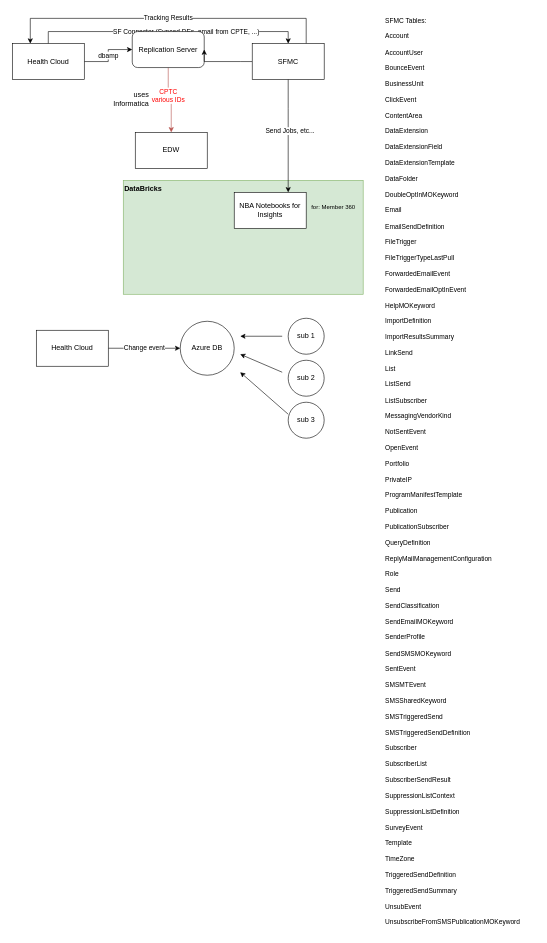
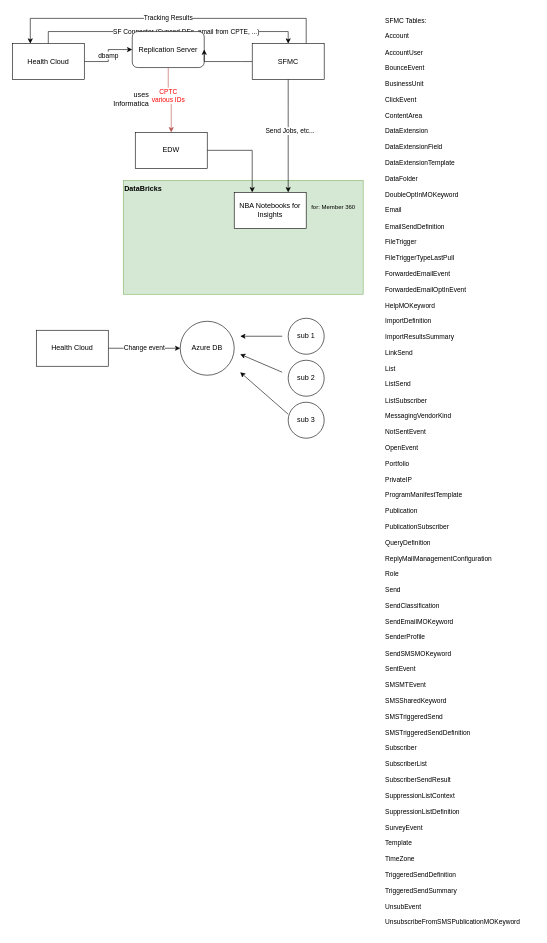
  <mxCell id="0" />
  <mxCell id="1" parent="0" />
  <mxCell id="2" value="DataBricks" style="whiteSpace=wrap;html=1;align=left;verticalAlign=top;fontStyle=1;fillColor=#d5e8d4;strokeColor=#82b366;" vertex="1" parent="1"><mxGeometry x="205" y="300" width="400" height="190" as="geometry" /></mxCell>
  <mxCell id="3" value="dbamp" style="edgeStyle=orthogonalEdgeStyle;rounded=0;orthogonalLoop=1;jettySize=auto;html=1;" edge="1" parent="1" source="5" target="7"><mxGeometry relative="1" as="geometry" /></mxCell>
  <mxCell id="4" value="SF Connector (Synced DEs, email from CPTE, ...)" style="edgeStyle=orthogonalEdgeStyle;rounded=0;orthogonalLoop=1;jettySize=auto;html=1;entryX=0.5;entryY=0;entryDx=0;entryDy=0;" edge="1" parent="1" source="5" target="10"><mxGeometry x="0.135" relative="1" as="geometry"><Array as="points"><mxPoint x="80" y="52" /><mxPoint x="480" y="52" /></Array><mxPoint as="offset" /></mxGeometry></mxCell>
  <mxCell id="5" value="Health Cloud" style="whiteSpace=wrap;html=1;" vertex="1" parent="1"><mxGeometry x="20" y="72" width="120" height="60" as="geometry" /></mxCell>
  <mxCell id="6" value="CPTC&lt;div&gt;&lt;div&gt;various IDs&lt;/div&gt;&lt;/div&gt;" style="edgeStyle=orthogonalEdgeStyle;rounded=0;orthogonalLoop=1;jettySize=auto;html=1;entryX=0.5;entryY=0;entryDx=0;entryDy=0;fillColor=#f8cecc;strokeColor=#b85450;fontColor=#FF0000;" edge="1" parent="1" source="7" target="25"><mxGeometry x="-0.168" relative="1" as="geometry"><mxPoint as="offset" /></mxGeometry></mxCell>
  <mxCell id="7" value="Replication Server" style="whiteSpace=wrap;html=1;rounded=1;" vertex="1" parent="1"><mxGeometry x="220" y="52" width="120" height="60" as="geometry" /></mxCell>
  <mxCell id="8" value="Tracking Results" style="edgeStyle=orthogonalEdgeStyle;rounded=0;orthogonalLoop=1;jettySize=auto;html=1;exitX=0.75;exitY=0;exitDx=0;exitDy=0;entryX=0.25;entryY=0;entryDx=0;entryDy=0;" edge="1" parent="1" source="10" target="5"><mxGeometry relative="1" as="geometry"><Array as="points"><mxPoint x="510" y="30" /><mxPoint x="50" y="30" /></Array></mxGeometry></mxCell>
  <mxCell id="9" style="edgeStyle=orthogonalEdgeStyle;rounded=0;orthogonalLoop=1;jettySize=auto;html=1;entryX=1;entryY=0.5;entryDx=0;entryDy=0;" edge="1" parent="1" source="10" target="7"><mxGeometry relative="1" as="geometry"><Array as="points"><mxPoint x="400" y="102" /><mxPoint x="400" y="102" /></Array></mxGeometry></mxCell>
  <mxCell id="10" value="SFMC" style="whiteSpace=wrap;html=1;" vertex="1" parent="1"><mxGeometry x="420" y="72" width="120" height="60" as="geometry" /></mxCell>
  <mxCell id="11" value="Change event" style="edgeStyle=orthogonalEdgeStyle;rounded=0;orthogonalLoop=1;jettySize=auto;html=1;" edge="1" parent="1" source="12"><mxGeometry relative="1" as="geometry"><mxPoint x="300" y="580" as="targetPoint" /></mxGeometry></mxCell>
  <mxCell id="12" value="Health Cloud" style="whiteSpace=wrap;html=1;" vertex="1" parent="1"><mxGeometry x="60" y="550" width="120" height="60" as="geometry" /></mxCell>
  <mxCell id="13" value="&lt;div&gt;&lt;span style=&quot;background-color: initial;&quot;&gt;Azure DB&lt;/span&gt;&lt;/div&gt;" style="ellipse;whiteSpace=wrap;html=1;aspect=fixed;" vertex="1" parent="1"><mxGeometry x="300" y="535" width="90" height="90" as="geometry" /></mxCell>
  <mxCell id="14" value="sub 1" style="ellipse;whiteSpace=wrap;html=1;aspect=fixed;" vertex="1" parent="1"><mxGeometry x="480" y="530" width="60" height="60" as="geometry" /></mxCell>
  <mxCell id="15" value="sub 2" style="ellipse;whiteSpace=wrap;html=1;aspect=fixed;" vertex="1" parent="1"><mxGeometry x="480" y="600" width="60" height="60" as="geometry" /></mxCell>
  <mxCell id="16" value="sub 3" style="ellipse;whiteSpace=wrap;html=1;aspect=fixed;" vertex="1" parent="1"><mxGeometry x="480" y="670" width="60" height="60" as="geometry" /></mxCell>
  <mxCell id="17" value="" style="endArrow=classic;html=1;rounded=0;" edge="1" parent="1"><mxGeometry width="50" height="50" relative="1" as="geometry"><mxPoint x="480" y="690" as="sourcePoint" /><mxPoint x="400" y="620" as="targetPoint" /></mxGeometry></mxCell>
  <mxCell id="18" value="" style="endArrow=classic;html=1;rounded=0;" edge="1" parent="1"><mxGeometry width="50" height="50" relative="1" as="geometry"><mxPoint x="470" y="620" as="sourcePoint" /><mxPoint x="400" y="590" as="targetPoint" /></mxGeometry></mxCell>
  <mxCell id="19" value="" style="endArrow=classic;html=1;rounded=0;" edge="1" parent="1"><mxGeometry width="50" height="50" relative="1" as="geometry"><mxPoint x="470" y="560" as="sourcePoint" /><mxPoint x="400" y="560" as="targetPoint" /></mxGeometry></mxCell>
  <mxCell id="20" value="NBA Notebooks for Insights" style="whiteSpace=wrap;html=1;" vertex="1" parent="1"><mxGeometry x="390" y="320" width="120" height="60" as="geometry" /></mxCell>
  <mxCell id="21" style="edgeStyle=orthogonalEdgeStyle;rounded=0;orthogonalLoop=1;jettySize=auto;html=1;entryX=0.75;entryY=0;entryDx=0;entryDy=0;" edge="1" parent="1" source="10" target="20"><mxGeometry relative="1" as="geometry"><mxPoint x="480" y="300" as="targetPoint" /><Array as="points"><mxPoint x="480" y="180" /><mxPoint x="480" y="180" /></Array></mxGeometry></mxCell>
  <mxCell id="22" value="Send Jobs, etc..." style="edgeLabel;html=1;align=center;verticalAlign=middle;resizable=0;points=[];" vertex="1" connectable="0" parent="21"><mxGeometry x="-0.092" y="2" relative="1" as="geometry"><mxPoint as="offset" /></mxGeometry></mxCell>
  <mxCell id="23" value="for: Member 360&lt;div style=&quot;font-size: 10px;&quot;&gt;&lt;br style=&quot;font-size: 10px;&quot;&gt;&lt;/div&gt;" style="text;html=1;align=center;verticalAlign=middle;resizable=0;points=[];autosize=1;strokeColor=none;fillColor=none;fontSize=10;" vertex="1" parent="1"><mxGeometry x="505" y="330" width="100" height="40" as="geometry" /></mxCell>
+ <mxCell id="24" style="edgeStyle=orthogonalEdgeStyle;rounded=0;orthogonalLoop=1;jettySize=auto;html=1;entryX=0.25;entryY=0;entryDx=0;entryDy=0;" edge="1" parent="1" source="25" target="20"><mxGeometry relative="1" as="geometry" /></mxCell>
  <mxCell id="25" value="EDW" style="whiteSpace=wrap;html=1;" vertex="1" parent="1"><mxGeometry x="225" y="220" width="120" height="60" as="geometry" /></mxCell>
  <mxCell id="26" value="&lt;font style=&quot;font-size: 11px;&quot;&gt;SFMC Tables:&amp;nbsp;&lt;/font&gt;&lt;div style=&quot;font-size: 11px;&quot;&gt;&lt;font style=&quot;font-size: 11px;&quot;&gt;&lt;br&gt;&lt;/font&gt;&lt;/div&gt;&lt;div style=&quot;font-size: 11px;&quot;&gt;&lt;span data-teams=&quot;true&quot;&gt;&lt;span dir=&quot;ltr&quot; class=&quot;ui-provider a b c d e f g h i j k l m n o p q r s t u v w x y z ab ac ae af ag ah ai aj ak&quot;&gt;&lt;font style=&quot;font-size: 11px;&quot;&gt;Account&lt;br&gt;&lt;br/&gt;AccountUser&lt;br&gt;&lt;br/&gt;BounceEvent&lt;br&gt;&lt;br/&gt;BusinessUnit&lt;br&gt;&lt;br/&gt;ClickEvent&lt;br&gt;&lt;br/&gt;ContentArea&lt;br&gt;&lt;br/&gt;DataExtension&lt;br&gt;&lt;br/&gt;DataExtensionField&lt;br&gt;&lt;br/&gt;DataExtensionTemplate&lt;br&gt;&lt;br/&gt;DataFolder&lt;br&gt;&lt;br/&gt;DoubleOptInMOKeyword&lt;br&gt;&lt;br/&gt;Email&lt;br&gt;&lt;br/&gt;EmailSendDefinition&lt;br&gt;&lt;br/&gt;FileTrigger&lt;br&gt;&lt;br/&gt;FileTriggerTypeLastPull&lt;br&gt;&lt;br/&gt;ForwardedEmailEvent&lt;br&gt;&lt;br/&gt;ForwardedEmailOptInEvent&lt;br&gt;&lt;br/&gt;HelpMOKeyword&lt;br&gt;&lt;br/&gt;ImportDefinition&lt;br&gt;&lt;br/&gt;ImportResultsSummary&lt;br&gt;&lt;br/&gt;LinkSend&lt;br&gt;&lt;br/&gt;List&lt;br&gt;&lt;br/&gt;ListSend&lt;br&gt;&lt;br/&gt;ListSubscriber&lt;br&gt;&lt;br/&gt;MessagingVendorKind&lt;br&gt;&lt;br/&gt;NotSentEvent&lt;br&gt;&lt;br/&gt;OpenEvent&lt;br&gt;&lt;br/&gt;Portfolio&lt;br&gt;&lt;br/&gt;PrivateIP&lt;br&gt;&lt;br/&gt;ProgramManifestTemplate&lt;br&gt;&lt;br/&gt;Publication&lt;br&gt;&lt;br/&gt;PublicationSubscriber&lt;br&gt;&lt;br/&gt;QueryDefinition&lt;br&gt;&lt;br/&gt;ReplyMailManagementConfiguration&lt;br&gt;&lt;br/&gt;Role&lt;br&gt;&lt;br/&gt;Send&lt;br&gt;&lt;br/&gt;SendClassification&lt;br&gt;&lt;br/&gt;SendEmailMOKeyword&lt;br&gt;&lt;br/&gt;SenderProfile&lt;br&gt;&lt;br/&gt;SendSMSMOKeyword&lt;br&gt;&lt;br/&gt;SentEvent&lt;br&gt;&lt;br/&gt;SMSMTEvent&lt;br&gt;&lt;br/&gt;SMSSharedKeyword&lt;br&gt;&lt;br/&gt;SMSTriggeredSend&lt;br&gt;&lt;br/&gt;SMSTriggeredSendDefinition&lt;br&gt;&lt;br/&gt;Subscriber&lt;br&gt;&lt;br/&gt;SubscriberList&lt;br&gt;&lt;br/&gt;SubscriberSendResult&lt;br&gt;&lt;br/&gt;SuppressionListContext&lt;br&gt;&lt;br/&gt;SuppressionListDefinition&lt;br&gt;&lt;br/&gt;SurveyEvent&lt;br&gt;&lt;br/&gt;Template&lt;br&gt;&lt;br/&gt;TimeZone&lt;br&gt;&lt;br/&gt;TriggeredSendDefinition&lt;br&gt;&lt;br/&gt;TriggeredSendSummary&lt;br&gt;&lt;br/&gt;UnsubEvent&lt;br&gt;&lt;br/&gt;UnsubscribeFromSMSPublicationMOKeyword&lt;/font&gt;&lt;/span&gt;&lt;/span&gt;&lt;/div&gt;" style="text;html=1;align=left;verticalAlign=middle;resizable=0;points=[];autosize=1;strokeColor=none;fillColor=none;" vertex="1" parent="1"><mxGeometry x="640" y="20" width="250" height="1530" as="geometry" /></mxCell>
  <mxCell id="27" value="uses Informatica" style="text;html=1;align=right;verticalAlign=middle;whiteSpace=wrap;rounded=0;" vertex="1" parent="1"><mxGeometry x="180" y="150" width="70" height="30" as="geometry" /></mxCell>
